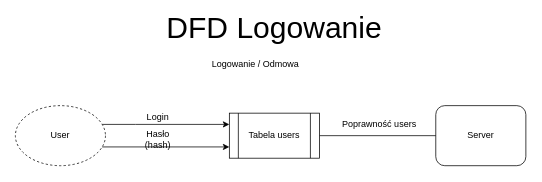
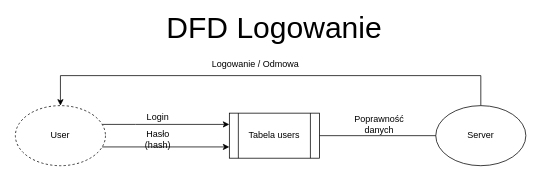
  <mxCell id="0" />
  <mxCell id="1" parent="0" />
  <mxCell id="2" style="edgeStyle=orthogonalEdgeStyle;rounded=0;orthogonalLoop=1;jettySize=auto;html=1;entryX=0;entryY=0.25;entryDx=0;entryDy=0;" edge="1" parent="1" source="4" target="8"><mxGeometry relative="1" as="geometry"><Array as="points"><mxPoint x="180" y="165" /><mxPoint x="180" y="165" /></Array></mxGeometry></mxCell>
  <mxCell id="3" style="edgeStyle=orthogonalEdgeStyle;rounded=0;orthogonalLoop=1;jettySize=auto;html=1;entryX=0;entryY=0.75;entryDx=0;entryDy=0;" edge="1" parent="1" source="4" target="8"><mxGeometry relative="1" as="geometry"><Array as="points"><mxPoint x="190" y="195" /><mxPoint x="190" y="195" /></Array></mxGeometry></mxCell>
  <mxCell id="4" value="User" style="ellipse;whiteSpace=wrap;html=1;dashed=1;" vertex="1" parent="1"><mxGeometry x="20" y="140" width="120" height="80" as="geometry" /></mxCell>
- <mxCell id="6" value="Server" style="whiteSpace=wrap;html=1;rounded=1;" vertex="1" parent="1"><mxGeometry x="580" y="140" width="120" height="80" as="geometry" /></mxCell>
+ <mxCell id="5" style="edgeStyle=orthogonalEdgeStyle;rounded=0;orthogonalLoop=1;jettySize=auto;html=1;entryX=0.5;entryY=0;entryDx=0;entryDy=0;" edge="1" parent="1" source="6" target="4"><mxGeometry relative="1" as="geometry"><Array as="points"><mxPoint x="640" y="100" /><mxPoint x="80" y="100" /></Array></mxGeometry></mxCell>
+ <mxCell id="6" value="Server" style="ellipse;whiteSpace=wrap;html=1;" vertex="1" parent="1"><mxGeometry x="580" y="140" width="120" height="80" as="geometry" /></mxCell>
  <mxCell id="7" style="edgeStyle=orthogonalEdgeStyle;rounded=0;orthogonalLoop=1;jettySize=auto;html=1;entryX=0;entryY=0.5;entryDx=0;entryDy=0;endArrow=none;" edge="1" parent="1" source="8" target="6"><mxGeometry relative="1" as="geometry" /></mxCell>
  <mxCell id="8" value="Tabela users" style="shape=process;whiteSpace=wrap;html=1;backgroundOutline=1;" vertex="1" parent="1"><mxGeometry x="305" y="150" width="120" height="60" as="geometry" /></mxCell>
  <mxCell id="9" value="Login" style="text;html=1;align=center;verticalAlign=middle;whiteSpace=wrap;rounded=0;" vertex="1" parent="1"><mxGeometry x="180" y="140" width="60" height="30" as="geometry" /></mxCell>
  <mxCell id="10" value="Hasło (hash)" style="text;html=1;align=center;verticalAlign=middle;whiteSpace=wrap;rounded=0;" vertex="1" parent="1"><mxGeometry x="175" y="170" width="70" height="30" as="geometry" /></mxCell>
- <mxCell id="11" value="Poprawność users" style="text;html=1;align=center;verticalAlign=middle;whiteSpace=wrap;rounded=0;" vertex="1" parent="1"><mxGeometry x="450" y="150" width="110" height="30" as="geometry" /></mxCell>
+ <mxCell id="11" value="Poprawność danych" style="text;html=1;align=center;verticalAlign=middle;whiteSpace=wrap;rounded=0;" vertex="1" parent="1"><mxGeometry x="450" y="150" width="110" height="30" as="geometry" /></mxCell>
  <mxCell id="12" value="Logowanie / Odmowa" style="text;html=1;align=center;verticalAlign=middle;whiteSpace=wrap;rounded=0;" vertex="1" parent="1"><mxGeometry x="269" y="70" width="142" height="30" as="geometry" /></mxCell>
  <mxCell id="13" value="&lt;font style=&quot;font-size: 40px;&quot;&gt;DFD Logowanie&lt;br&gt;&lt;/font&gt;" style="text;html=1;align=center;verticalAlign=middle;whiteSpace=wrap;rounded=0;" vertex="1" parent="1"><mxGeometry x="205" y="20" width="320" height="30" as="geometry" /></mxCell>
